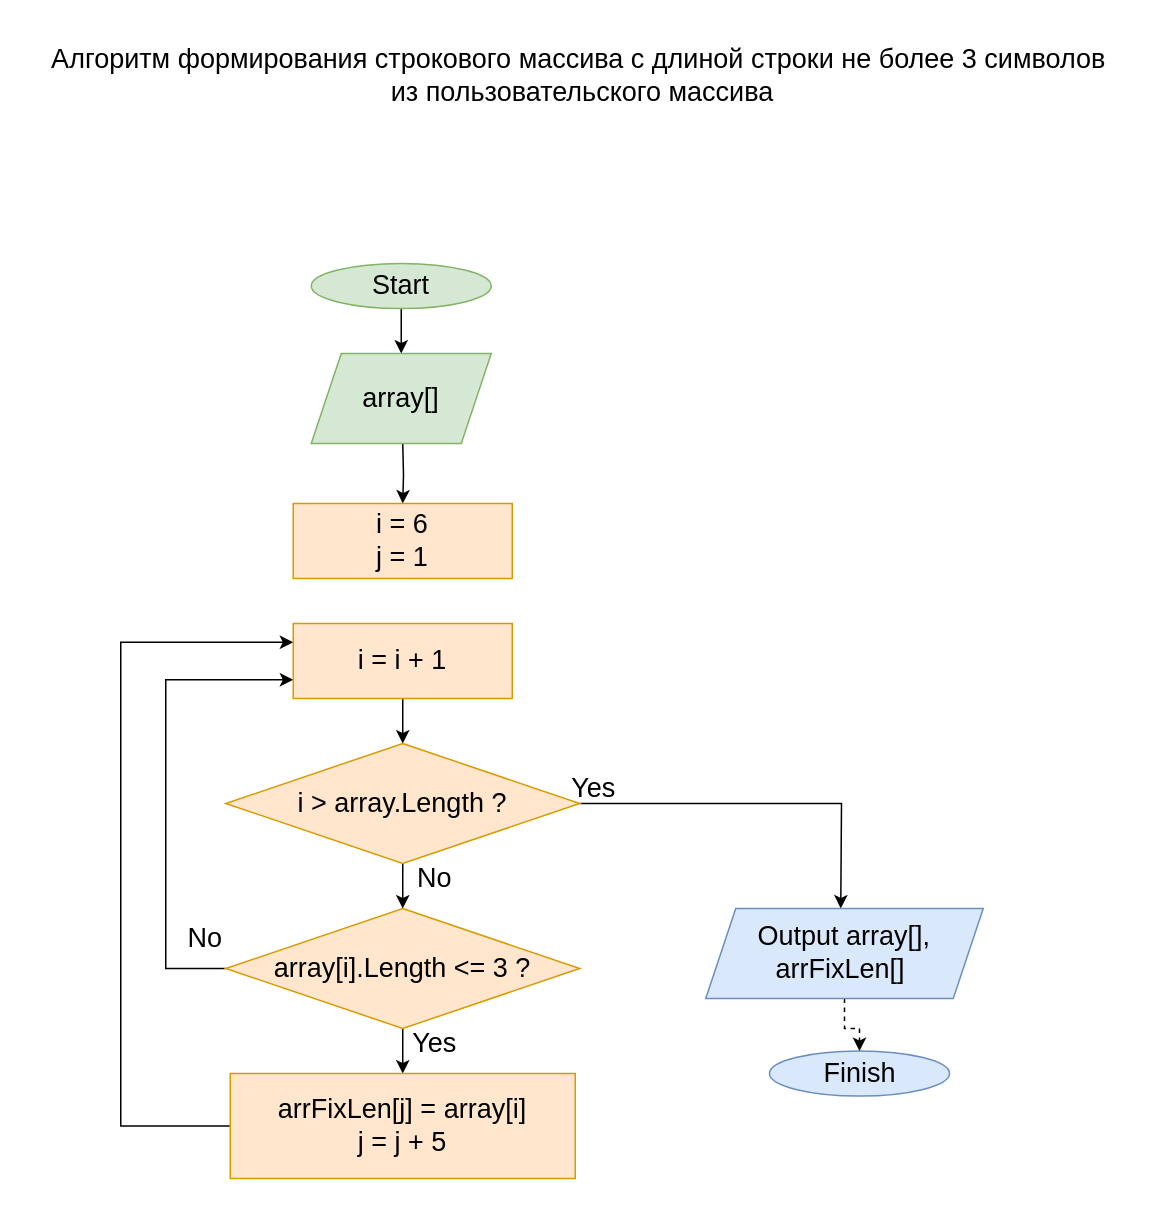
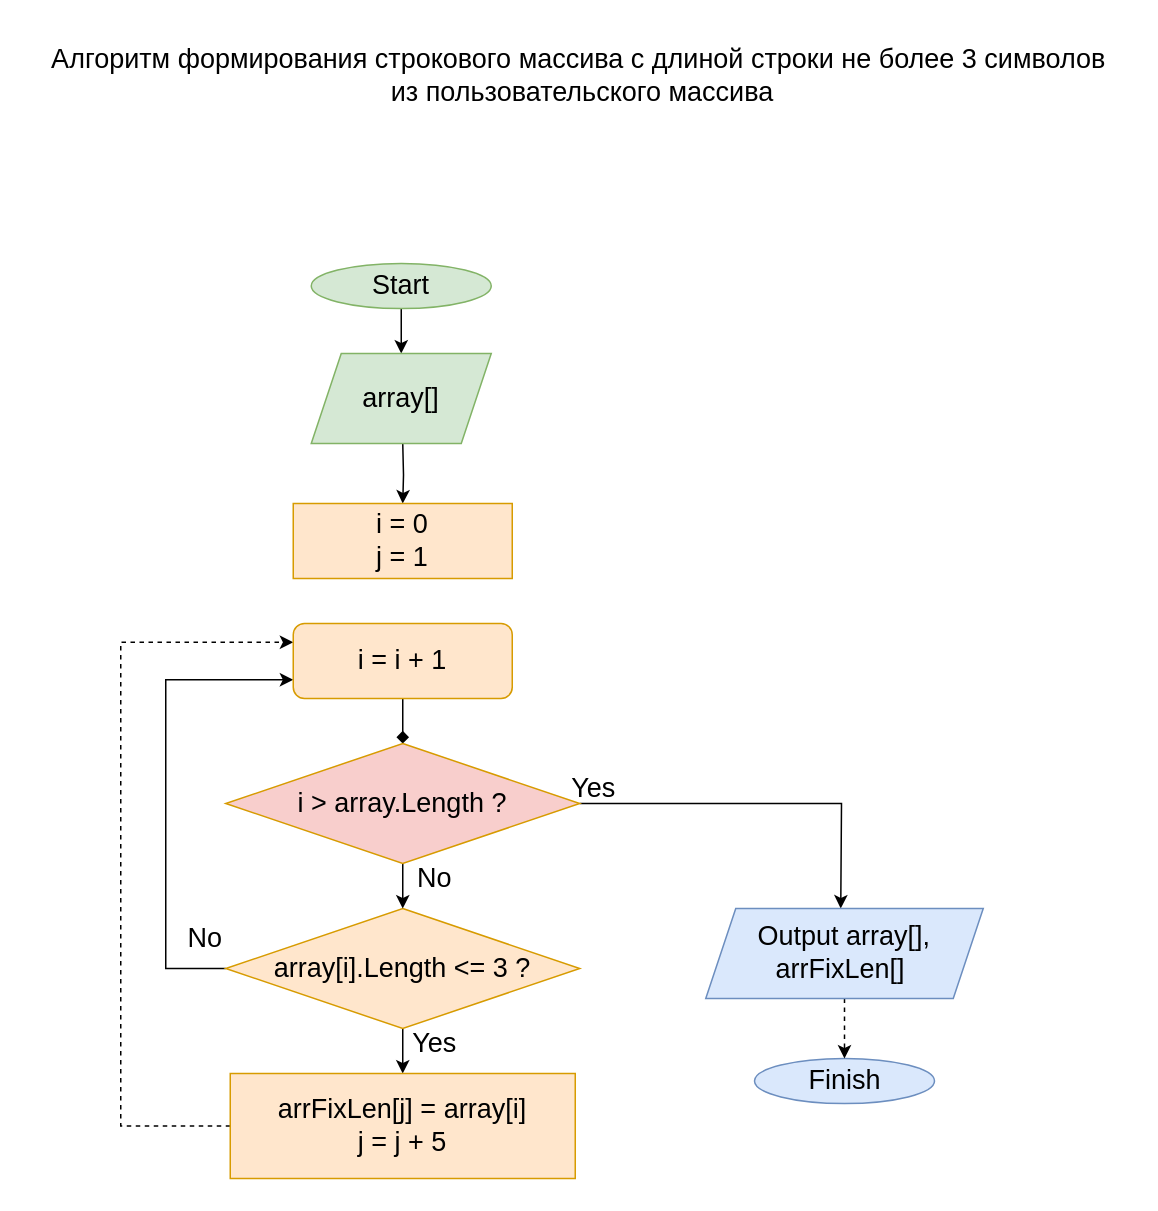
  <mxCell id="0" />
  <mxCell id="1" parent="0" />
  <mxCell id="2" value="" style="edgeStyle=orthogonalEdgeStyle;rounded=0;orthogonalLoop=1;jettySize=auto;html=1;" edge="1" parent="1" source="3" target="21"><mxGeometry relative="1" as="geometry" /></mxCell>
  <mxCell id="3" value="Start" style="ellipse;whiteSpace=wrap;html=1;fontSize=18;fillColor=#d5e8d4;strokeColor=#82b366;" parent="1" vertex="1"><mxGeometry x="207" y="175" width="120" height="30" as="geometry" /></mxCell>
  <mxCell id="4" value="" style="edgeStyle=orthogonalEdgeStyle;rounded=0;orthogonalLoop=1;jettySize=auto;html=1;" edge="1" parent="1" target="7"><mxGeometry relative="1" as="geometry"><mxPoint x="268" y="295" as="sourcePoint" /></mxGeometry></mxCell>
- <mxCell id="5" value="Finish" style="ellipse;whiteSpace=wrap;html=1;fontSize=18;fillColor=#dae8fc;strokeColor=#6c8ebf;" parent="1" vertex="1"><mxGeometry x="512.5" y="700" width="120" height="30" as="geometry" /></mxCell>
+ <mxCell id="5" value="Finish" style="ellipse;whiteSpace=wrap;html=1;fontSize=18;fillColor=#dae8fc;strokeColor=#6c8ebf;" parent="1" vertex="1"><mxGeometry x="502.5" y="705" width="120" height="30" as="geometry" /></mxCell>
  <mxCell id="6" style="edgeStyle=orthogonalEdgeStyle;rounded=0;orthogonalLoop=1;jettySize=auto;html=1;exitX=0.5;exitY=1;exitDx=0;exitDy=0;fillColor=#d5e8d4;strokeColor=#82b366;" edge="1" parent="1"><mxGeometry relative="1" as="geometry"><mxPoint x="267" y="205" as="sourcePoint" /><mxPoint x="267" y="205" as="targetPoint" /></mxGeometry></mxCell>
- <mxCell id="7" value="i = 6&lt;br&gt;j = 1" style="rounded=0;whiteSpace=wrap;html=1;fontSize=18;fillColor=#ffe6cc;strokeColor=#d79b00;" vertex="1" parent="1"><mxGeometry x="195" y="335" width="146" height="50" as="geometry" /></mxCell>
+ <mxCell id="7" value="i = 0&lt;br&gt;j = 1" style="rounded=0;whiteSpace=wrap;html=1;fontSize=18;fillColor=#ffe6cc;strokeColor=#d79b00;" vertex="1" parent="1"><mxGeometry x="195" y="335" width="146" height="50" as="geometry" /></mxCell>
  <mxCell id="8" value="No" style="text;html=1;align=center;verticalAlign=middle;resizable=0;points=[];autosize=1;strokeColor=none;fillColor=none;fontSize=18;" vertex="1" parent="1"><mxGeometry x="111" y="605" width="50" height="40" as="geometry" /></mxCell>
  <mxCell id="9" value="" style="edgeStyle=orthogonalEdgeStyle;rounded=0;orthogonalLoop=1;jettySize=auto;html=1;" edge="1" parent="1" source="11"><mxGeometry relative="1" as="geometry"><mxPoint x="268" y="715" as="targetPoint" /></mxGeometry></mxCell>
  <mxCell id="10" style="edgeStyle=orthogonalEdgeStyle;rounded=0;orthogonalLoop=1;jettySize=auto;html=1;exitX=0;exitY=0.5;exitDx=0;exitDy=0;entryX=0;entryY=0.75;entryDx=0;entryDy=0;" edge="1" parent="1" source="11" target="16"><mxGeometry relative="1" as="geometry"><mxPoint x="160" y="445" as="targetPoint" /><Array as="points"><mxPoint x="110" y="545" /><mxPoint x="110" y="453" /><mxPoint x="160" y="453" /></Array></mxGeometry></mxCell>
  <mxCell id="11" value="array[i].Length &amp;lt;= 3 ?" style="rhombus;whiteSpace=wrap;html=1;fontSize=18;fillColor=#ffe6cc;strokeColor=#d79b00;" vertex="1" parent="1"><mxGeometry x="150" y="605" width="236" height="80" as="geometry" /></mxCell>
- <mxCell id="12" style="edgeStyle=orthogonalEdgeStyle;rounded=0;orthogonalLoop=1;jettySize=auto;html=1;exitX=0;exitY=0.5;exitDx=0;exitDy=0;entryX=0;entryY=0.25;entryDx=0;entryDy=0;" edge="1" parent="1" source="25" target="16"><mxGeometry relative="1" as="geometry"><mxPoint x="150" y="405" as="targetPoint" /><mxPoint x="153" y="750" as="sourcePoint" /><Array as="points"><mxPoint x="80" y="750" /><mxPoint x="80" y="428" /></Array></mxGeometry></mxCell>
+ <mxCell id="12" style="edgeStyle=orthogonalEdgeStyle;rounded=0;orthogonalLoop=1;jettySize=auto;html=1;exitX=0;exitY=0.5;exitDx=0;exitDy=0;entryX=0;entryY=0.25;entryDx=0;entryDy=0;dashed=1;" edge="1" parent="1" source="25" target="16"><mxGeometry relative="1" as="geometry"><mxPoint x="150" y="405" as="targetPoint" /><mxPoint x="153" y="750" as="sourcePoint" /><Array as="points"><mxPoint x="80" y="750" /><mxPoint x="80" y="428" /></Array></mxGeometry></mxCell>
  <mxCell id="13" style="edgeStyle=orthogonalEdgeStyle;rounded=0;orthogonalLoop=1;jettySize=auto;html=1;exitX=0.5;exitY=1;exitDx=0;exitDy=0;" edge="1" parent="1" source="7" target="7"><mxGeometry relative="1" as="geometry" /></mxCell>
  <mxCell id="14" value="Yes" style="text;html=1;align=center;verticalAlign=middle;resizable=0;points=[];autosize=1;strokeColor=none;fillColor=none;fontSize=18;" vertex="1" parent="1"><mxGeometry x="370" y="505" width="50" height="40" as="geometry" /></mxCell>
- <mxCell id="15" value="" style="edgeStyle=orthogonalEdgeStyle;rounded=0;orthogonalLoop=1;jettySize=auto;html=1;" edge="1" parent="1" source="16" target="19"><mxGeometry relative="1" as="geometry" /></mxCell>
- <mxCell id="16" value="i = i + 1" style="rounded=0;whiteSpace=wrap;html=1;fontSize=18;fillColor=#ffe6cc;strokeColor=#d79b00;" vertex="1" parent="1"><mxGeometry x="195" y="415" width="146" height="50" as="geometry" /></mxCell>
+ <mxCell id="15" value="" style="edgeStyle=orthogonalEdgeStyle;rounded=0;orthogonalLoop=1;jettySize=auto;html=1;endArrow=diamond;" edge="1" parent="1" source="16" target="19"><mxGeometry relative="1" as="geometry" /></mxCell>
+ <mxCell id="16" value="i = i + 1" style="whiteSpace=wrap;html=1;fontSize=18;fillColor=#ffe6cc;strokeColor=#d79b00;rounded=1;" vertex="1" parent="1"><mxGeometry x="195" y="415" width="146" height="50" as="geometry" /></mxCell>
  <mxCell id="17" value="" style="edgeStyle=orthogonalEdgeStyle;rounded=0;orthogonalLoop=1;jettySize=auto;html=1;" edge="1" parent="1" source="19" target="11"><mxGeometry relative="1" as="geometry" /></mxCell>
  <mxCell id="18" style="edgeStyle=orthogonalEdgeStyle;rounded=0;orthogonalLoop=1;jettySize=auto;html=1;exitX=1;exitY=0.5;exitDx=0;exitDy=0;" edge="1" parent="1" source="19"><mxGeometry relative="1" as="geometry"><mxPoint x="560" y="605" as="targetPoint" /></mxGeometry></mxCell>
- <mxCell id="19" value="i &amp;gt; array.Length ?" style="rhombus;whiteSpace=wrap;html=1;fontSize=18;fillColor=#ffe6cc;strokeColor=#d79b00;" vertex="1" parent="1"><mxGeometry x="150" y="495" width="236" height="80" as="geometry" /></mxCell>
+ <mxCell id="19" value="i &amp;gt; array.Length ?" style="rhombus;whiteSpace=wrap;html=1;fontSize=18;fillColor=#f8cecc;strokeColor=#d79b00;" vertex="1" parent="1"><mxGeometry x="150" y="495" width="236" height="80" as="geometry" /></mxCell>
  <mxCell id="20" value="Yes" style="text;html=1;align=center;verticalAlign=middle;resizable=0;points=[];autosize=1;strokeColor=none;fillColor=none;fontSize=18;" vertex="1" parent="1"><mxGeometry x="264" y="675" width="50" height="40" as="geometry" /></mxCell>
  <mxCell id="21" value="array[]" style="shape=parallelogram;perimeter=parallelogramPerimeter;whiteSpace=wrap;html=1;fixedSize=1;fontSize=18;fillColor=#d5e8d4;strokeColor=#82b366;" vertex="1" parent="1"><mxGeometry x="207" y="235" width="120" height="60" as="geometry" /></mxCell>
  <mxCell id="22" value="" style="edgeStyle=orthogonalEdgeStyle;rounded=0;orthogonalLoop=1;jettySize=auto;html=1;dashed=1;" edge="1" parent="1" source="23" target="5"><mxGeometry relative="1" as="geometry" /></mxCell>
  <mxCell id="23" value="Output array[], arrFixLen[]&amp;nbsp;" style="shape=parallelogram;perimeter=parallelogramPerimeter;whiteSpace=wrap;html=1;fixedSize=1;fontSize=18;fillColor=#dae8fc;strokeColor=#6c8ebf;" vertex="1" parent="1"><mxGeometry x="470" y="605" width="185" height="60" as="geometry" /></mxCell>
  <mxCell id="24" value="No" style="text;html=1;align=center;verticalAlign=middle;resizable=0;points=[];autosize=1;strokeColor=none;fillColor=none;fontSize=18;" vertex="1" parent="1"><mxGeometry x="264" y="565" width="50" height="40" as="geometry" /></mxCell>
  <mxCell id="25" value="arrFixLen[j] = array[i]&lt;br&gt;j = j + 5" style="rounded=0;whiteSpace=wrap;html=1;fontSize=18;fillColor=#ffe6cc;strokeColor=#d79b00;" vertex="1" parent="1"><mxGeometry x="153" y="715" width="230" height="70" as="geometry" /></mxCell>
  <mxCell id="26" value="&lt;font style=&quot;font-size: 18px;&quot;&gt;Алгоритм формирования строкового массива с длиной строки не более 3 символов&lt;br&gt;&amp;nbsp;из пользовательского массива&lt;/font&gt;" style="text;html=1;align=center;verticalAlign=middle;resizable=0;points=[];autosize=1;strokeColor=none;fillColor=none;" vertex="1" parent="1"><mxGeometry x="20" y="20" width="730" height="60" as="geometry" /></mxCell>
